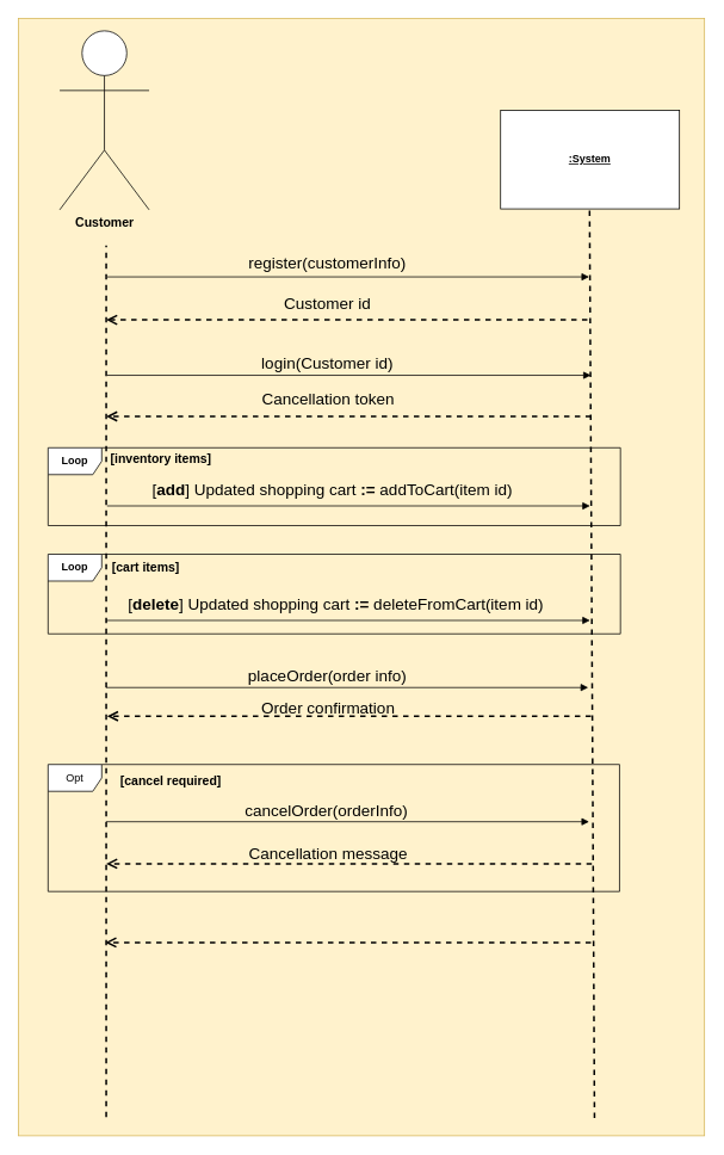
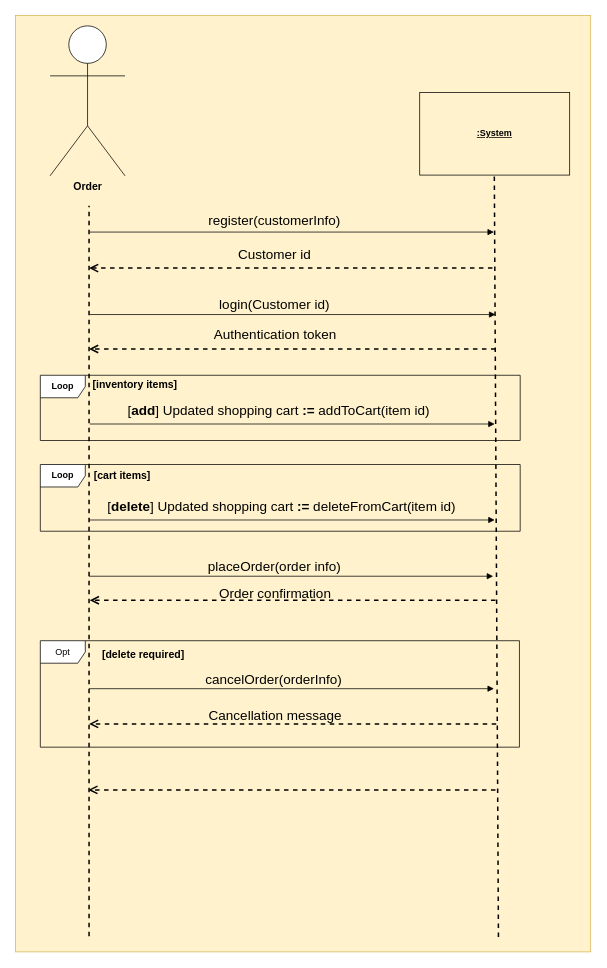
  <mxCell id="0" />
  <mxCell id="1" parent="0" />
  <mxCell id="2" value="" style="rounded=0;whiteSpace=wrap;html=1;fillColor=#fff2cc;strokeColor=#d6b656;movable=0;resizable=0;rotatable=0;deletable=0;editable=0;locked=1;connectable=0;" parent="1" vertex="1"><mxGeometry x="20" y="20" width="767" height="1249" as="geometry" /></mxCell>
- <mxCell id="3" value="&lt;font style=&quot;font-size: 14px;&quot;&gt;&lt;b&gt;Customer&lt;/b&gt;&lt;/font&gt;" style="shape=umlActor;verticalLabelPosition=bottom;verticalAlign=top;html=1;outlineConnect=0;" parent="1" vertex="1"><mxGeometry x="66" y="34" width="100" height="200" as="geometry" /></mxCell>
- <mxCell id="4" value="&lt;u&gt;&lt;b&gt;:System&lt;/b&gt;&lt;/u&gt;" style="rounded=0;whiteSpace=wrap;html=1;" parent="1" vertex="1"><mxGeometry x="559" y="123" width="200" height="110" as="geometry" /></mxCell>
+ <mxCell id="3" value="&lt;font style=&quot;font-size: 14px;&quot;&gt;&lt;b&gt;Order&lt;/b&gt;&lt;/font&gt;" style="shape=umlActor;verticalLabelPosition=bottom;verticalAlign=top;html=1;outlineConnect=0;" parent="1" vertex="1"><mxGeometry x="66" y="34" width="100" height="200" as="geometry" /></mxCell>
+ <mxCell id="4" value="&lt;u&gt;&lt;b&gt;:System&lt;/b&gt;&lt;/u&gt;" style="rounded=0;whiteSpace=wrap;html=1;fillColor=#fff2cc;" parent="1" vertex="1"><mxGeometry x="559" y="123" width="200" height="110" as="geometry" /></mxCell>
  <mxCell id="5" value="" style="endArrow=none;dashed=1;html=1;rounded=0;strokeWidth=2;" parent="1" edge="1"><mxGeometry width="50" height="50" relative="1" as="geometry"><mxPoint x="118" y="1248" as="sourcePoint" /><mxPoint x="118" y="274" as="targetPoint" /></mxGeometry></mxCell>
  <mxCell id="6" value="" style="endArrow=none;dashed=1;html=1;rounded=0;strokeWidth=2;" parent="1" edge="1"><mxGeometry width="50" height="50" relative="1" as="geometry"><mxPoint x="664" y="1249" as="sourcePoint" /><mxPoint x="658.5" y="234" as="targetPoint" /></mxGeometry></mxCell>
  <mxCell id="7" value="" style="html=1;verticalAlign=bottom;endArrow=block;curved=0;rounded=0;" parent="1" edge="1"><mxGeometry width="80" relative="1" as="geometry"><mxPoint x="119" y="309" as="sourcePoint" /><mxPoint x="658" y="309" as="targetPoint" /></mxGeometry></mxCell>
  <mxCell id="8" value="&lt;font style=&quot;font-size: 18px;&quot;&gt;register(customerInfo)&lt;/font&gt;" style="text;html=1;align=center;verticalAlign=middle;resizable=0;points=[];autosize=1;strokeColor=none;fillColor=none;" parent="1" vertex="1"><mxGeometry x="267.5" y="277" width="194" height="34" as="geometry" /></mxCell>
  <mxCell id="9" value="" style="html=1;verticalAlign=bottom;endArrow=open;dashed=1;endSize=8;curved=0;rounded=0;strokeWidth=2;" parent="1" edge="1"><mxGeometry relative="1" as="geometry"><mxPoint x="656" y="357" as="sourcePoint" /><mxPoint x="118" y="357" as="targetPoint" /><mxPoint as="offset" /></mxGeometry></mxCell>
  <mxCell id="10" value="" style="html=1;verticalAlign=bottom;endArrow=block;curved=0;rounded=0;" parent="1" edge="1"><mxGeometry width="80" relative="1" as="geometry"><mxPoint x="119" y="419" as="sourcePoint" /><mxPoint x="660" y="419" as="targetPoint" /></mxGeometry></mxCell>
  <mxCell id="11" value="&lt;font style=&quot;font-size: 18px;&quot;&gt;login(Customer id)&lt;/font&gt;" style="text;html=1;align=center;verticalAlign=middle;resizable=0;points=[];autosize=1;strokeColor=none;fillColor=none;" parent="1" vertex="1"><mxGeometry x="282.5" y="388" width="165" height="36" as="geometry" /></mxCell>
  <mxCell id="12" value="" style="html=1;verticalAlign=bottom;endArrow=open;dashed=1;endSize=8;curved=0;rounded=0;strokeWidth=2;" parent="1" edge="1"><mxGeometry relative="1" as="geometry"><mxPoint x="660" y="465" as="sourcePoint" /><mxPoint x="118" y="465" as="targetPoint" /><mxPoint as="offset" /></mxGeometry></mxCell>
  <mxCell id="13" value="&lt;font style=&quot;font-size: 18px;&quot;&gt;Customer id&lt;/font&gt;" style="text;html=1;align=center;verticalAlign=middle;resizable=0;points=[];autosize=1;strokeColor=none;fillColor=none;" parent="1" vertex="1"><mxGeometry x="306" y="321" width="117" height="36" as="geometry" /></mxCell>
- <mxCell id="14" value="&lt;font style=&quot;font-size: 18px;&quot;&gt;Cancellation token&lt;/font&gt;" style="text;html=1;align=center;verticalAlign=middle;resizable=0;points=[];autosize=1;strokeColor=none;fillColor=none;" parent="1" vertex="1"><mxGeometry x="274" y="428" width="183" height="36" as="geometry" /></mxCell>
+ <mxCell id="14" value="&lt;font style=&quot;font-size: 18px;&quot;&gt;Authentication token&lt;/font&gt;" style="text;html=1;align=center;verticalAlign=middle;resizable=0;points=[];autosize=1;strokeColor=none;fillColor=none;" parent="1" vertex="1"><mxGeometry x="274" y="428" width="183" height="36" as="geometry" /></mxCell>
  <mxCell id="15" value="" style="html=1;verticalAlign=bottom;endArrow=block;curved=0;rounded=0;" parent="1" edge="1"><mxGeometry width="80" relative="1" as="geometry"><mxPoint x="118" y="768" as="sourcePoint" /><mxPoint x="657" y="768" as="targetPoint" /></mxGeometry></mxCell>
  <mxCell id="16" value="&lt;font style=&quot;font-size: 18px;&quot;&gt;placeOrder(order&lt;span class=&quot;OYPEnA&quot;&gt; info&lt;/span&gt;)&lt;/font&gt;" style="text;html=1;align=center;verticalAlign=middle;resizable=0;points=[];autosize=1;strokeColor=none;fillColor=none;" parent="1" vertex="1"><mxGeometry x="267" y="738" width="196" height="35" as="geometry" /></mxCell>
  <mxCell id="17" value="" style="html=1;verticalAlign=bottom;endArrow=open;dashed=1;endSize=8;curved=0;rounded=0;strokeWidth=2;" parent="1" edge="1"><mxGeometry relative="1" as="geometry"><mxPoint x="660" y="800" as="sourcePoint" /><mxPoint x="119" y="800" as="targetPoint" /><mxPoint as="offset" /></mxGeometry></mxCell>
  <mxCell id="18" value="&lt;span style=&quot;font-kerning: none;&quot; class=&quot;OYPEnA font-feature-liga-off font-feature-clig-off font-feature-calt-off text-decoration-none text-strikethrough-none&quot;&gt;&lt;font style=&quot;font-size: 18px;&quot;&gt;Order confirmation&lt;/font&gt;&lt;/span&gt;" style="text;html=1;align=center;verticalAlign=middle;resizable=0;points=[];autosize=1;strokeColor=none;fillColor=none;" parent="1" vertex="1"><mxGeometry x="281.5" y="773" width="168" height="36" as="geometry" /></mxCell>
  <mxCell id="19" value="" style="html=1;verticalAlign=bottom;endArrow=block;curved=0;rounded=0;" parent="1" edge="1"><mxGeometry width="80" relative="1" as="geometry"><mxPoint x="118" y="918" as="sourcePoint" /><mxPoint x="658" y="918" as="targetPoint" /></mxGeometry></mxCell>
  <mxCell id="20" value="&lt;font style=&quot;font-size: 18px;&quot;&gt;cancelOrder(orderInfo)&lt;/font&gt;" style="text;html=1;align=center;verticalAlign=middle;resizable=0;points=[];autosize=1;strokeColor=none;fillColor=none;" parent="1" vertex="1"><mxGeometry x="263" y="888" width="201" height="36" as="geometry" /></mxCell>
  <mxCell id="21" value="" style="html=1;verticalAlign=bottom;endArrow=open;dashed=1;endSize=8;curved=0;rounded=0;strokeWidth=2;" parent="1" edge="1"><mxGeometry relative="1" as="geometry"><mxPoint x="661" y="965" as="sourcePoint" /><mxPoint x="118" y="965" as="targetPoint" /><mxPoint as="offset" /></mxGeometry></mxCell>
  <mxCell id="22" value="&lt;span style=&quot;font-kerning: none;&quot; class=&quot;OYPEnA font-feature-liga-off font-feature-clig-off font-feature-calt-off text-decoration-none text-strikethrough-none&quot;&gt;&lt;font style=&quot;font-size: 18px;&quot;&gt;Cancellation message&lt;/font&gt;&lt;/span&gt;" style="text;html=1;align=center;verticalAlign=middle;resizable=0;points=[];autosize=1;strokeColor=none;fillColor=none;" parent="1" vertex="1"><mxGeometry x="267.5" y="936" width="196" height="35" as="geometry" /></mxCell>
  <mxCell id="23" value="Opt" style="shape=umlFrame;whiteSpace=wrap;html=1;pointerEvents=0;" parent="1" vertex="1"><mxGeometry x="53" y="854" width="639" height="142" as="geometry" /></mxCell>
- <mxCell id="24" value="&lt;font style=&quot;font-size: 14px;&quot;&gt;&lt;b&gt;[cancel required]&lt;/b&gt;&lt;/font&gt;" style="text;html=1;align=center;verticalAlign=middle;resizable=0;points=[];autosize=1;strokeColor=none;fillColor=none;" parent="1" vertex="1"><mxGeometry x="124" y="858" width="131" height="29" as="geometry" /></mxCell>
+ <mxCell id="24" value="&lt;font style=&quot;font-size: 14px;&quot;&gt;&lt;b&gt;[delete required]&lt;/b&gt;&lt;/font&gt;" style="text;html=1;align=center;verticalAlign=middle;resizable=0;points=[];autosize=1;strokeColor=none;fillColor=none;" parent="1" vertex="1"><mxGeometry x="124" y="858" width="131" height="29" as="geometry" /></mxCell>
  <mxCell id="25" value="&lt;font style=&quot;font-size: 18px;&quot;&gt;&lt;font style=&quot;&quot;&gt;[&lt;b&gt;add&lt;/b&gt;]&amp;nbsp;&lt;/font&gt;Updated shopping cart &lt;b&gt;:=&lt;/b&gt;&amp;nbsp;addToCart(item id)&amp;nbsp;&lt;/font&gt;" style="text;html=1;align=center;verticalAlign=middle;resizable=0;points=[];autosize=1;strokeColor=none;fillColor=none;" parent="1" vertex="1"><mxGeometry x="159.5" y="529" width="427" height="35" as="geometry" /></mxCell>
  <mxCell id="26" value="&lt;font style=&quot;font-size: 18px;&quot;&gt;&lt;font style=&quot;&quot;&gt;[&lt;b&gt;delete&lt;/b&gt;]&amp;nbsp;&lt;/font&gt;Updated shopping cart &lt;b&gt;:=&lt;/b&gt;&amp;nbsp;deleteFromCart(item id)&amp;nbsp;&lt;/font&gt;" style="text;html=1;align=center;verticalAlign=middle;resizable=0;points=[];autosize=1;strokeColor=none;fillColor=none;" parent="1" vertex="1"><mxGeometry x="132" y="657" width="489" height="35" as="geometry" /></mxCell>
  <mxCell id="27" value="" style="html=1;verticalAlign=bottom;endArrow=block;curved=0;rounded=0;" parent="1" edge="1"><mxGeometry width="80" relative="1" as="geometry"><mxPoint x="119" y="565" as="sourcePoint" /><mxPoint x="659" y="565" as="targetPoint" /></mxGeometry></mxCell>
  <mxCell id="28" value="&lt;b&gt;Loop&lt;/b&gt;" style="shape=umlFrame;whiteSpace=wrap;html=1;pointerEvents=0;" parent="1" vertex="1"><mxGeometry x="53" y="500" width="640" height="87" as="geometry" /></mxCell>
  <mxCell id="29" value="&lt;b&gt;&lt;font style=&quot;font-size: 14px;&quot;&gt;[inventory items]&lt;/font&gt;&lt;/b&gt;" style="text;html=1;align=center;verticalAlign=middle;resizable=0;points=[];autosize=1;strokeColor=none;fillColor=none;" parent="1" vertex="1"><mxGeometry x="113" y="498" width="131" height="29" as="geometry" /></mxCell>
  <mxCell id="30" value="" style="html=1;verticalAlign=bottom;endArrow=block;curved=0;rounded=0;" parent="1" edge="1"><mxGeometry width="80" relative="1" as="geometry"><mxPoint x="118" y="693" as="sourcePoint" /><mxPoint x="659" y="693" as="targetPoint" /></mxGeometry></mxCell>
  <mxCell id="31" value="&lt;b&gt;Loop&lt;/b&gt;" style="shape=umlFrame;whiteSpace=wrap;html=1;pointerEvents=0;" parent="1" vertex="1"><mxGeometry x="53" y="619" width="640" height="89" as="geometry" /></mxCell>
  <mxCell id="32" value="&lt;b&gt;&lt;font style=&quot;font-size: 14px;&quot;&gt;[cart items]&lt;/font&gt;&lt;/b&gt;" style="text;html=1;align=center;verticalAlign=middle;resizable=0;points=[];autosize=1;strokeColor=none;fillColor=none;" parent="1" vertex="1"><mxGeometry x="115" y="619" width="93" height="29" as="geometry" /></mxCell>
  <mxCell id="33" value="" style="html=1;verticalAlign=bottom;endArrow=open;dashed=1;endSize=8;curved=0;rounded=0;strokeWidth=2;" parent="1" edge="1"><mxGeometry relative="1" as="geometry"><mxPoint x="660" y="1053" as="sourcePoint" /><mxPoint x="117" y="1053" as="targetPoint" /><mxPoint as="offset" /></mxGeometry></mxCell>
